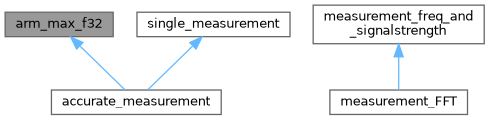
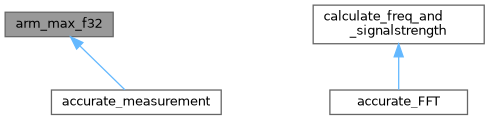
  digraph {
    rankdir=TB
    node [color=grey40 fillcolor=white fontname=Helvetica fontsize=10 shape=box style=filled]
    edge [color=steelblue1 dir=back fontname=Helvetica fontsize=10 labelfontname=Helvetica labelfontsize=10 style=solid]
    n1 [color=gray40 fillcolor=grey60 fontcolor=black height=0.2 label=arm_max_f32 width=0.4]
    n2 [height=0.2 label=accurate_measurement width=0.4]
-   n3 [height=0.2 label="measurement_freq_and\l_signalstrength" width=0.4]
-   n4 [height=0.2 label=measurement_FFT width=0.4]
-   n5 [height=0.2 label=single_measurement width=0.4]
+   n3 [height=0.2 label="calculate_freq_and\l_signalstrength" width=0.4]
+   n4 [height=0.2 label=accurate_FFT width=0.4]
    n1 -> n2
    n3 -> n4
-   n5 -> n2
  }
